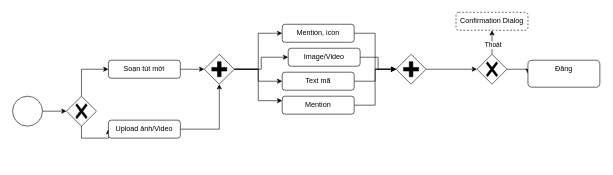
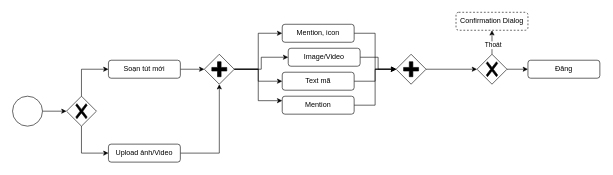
  <mxCell id="0" />
  <mxCell id="1" parent="0" />
  <mxCell id="2" style="edgeStyle=orthogonalEdgeStyle;rounded=0;orthogonalLoop=1;jettySize=auto;html=1;exitX=1;exitY=0.5;exitDx=0;exitDy=0;exitPerimeter=0;entryX=0;entryY=0.5;entryDx=0;entryDy=0;entryPerimeter=0;" edge="1" parent="1" source="3" target="6"><mxGeometry relative="1" as="geometry" /></mxCell>
  <mxCell id="3" value="" style="points=[[0.145,0.145,0],[0.5,0,0],[0.855,0.145,0],[1,0.5,0],[0.855,0.855,0],[0.5,1,0],[0.145,0.855,0],[0,0.5,0]];shape=mxgraph.bpmn.event;html=1;verticalLabelPosition=bottom;labelBackgroundColor=#ffffff;verticalAlign=top;align=center;perimeter=ellipsePerimeter;outlineConnect=0;aspect=fixed;outline=standard;symbol=general;" vertex="1" parent="1"><mxGeometry x="20" y="160" width="50" height="50" as="geometry" /></mxCell>
  <mxCell id="4" value="" style="edgeStyle=orthogonalEdgeStyle;rounded=0;orthogonalLoop=1;jettySize=auto;html=1;exitX=0.5;exitY=0;exitDx=0;exitDy=0;exitPerimeter=0;entryX=0;entryY=0.5;entryDx=0;entryDy=0;" edge="1" parent="1" source="6" target="8"><mxGeometry relative="1" as="geometry" /></mxCell>
  <mxCell id="5" style="edgeStyle=orthogonalEdgeStyle;rounded=0;orthogonalLoop=1;jettySize=auto;html=1;exitX=0.5;exitY=1;exitDx=0;exitDy=0;exitPerimeter=0;entryX=0;entryY=0.5;entryDx=0;entryDy=0;" edge="1" parent="1" source="6" target="10"><mxGeometry relative="1" as="geometry" /></mxCell>
  <mxCell id="6" value="" style="points=[[0.25,0.25,0],[0.5,0,0],[0.75,0.25,0],[1,0.5,0],[0.75,0.75,0],[0.5,1,0],[0.25,0.75,0],[0,0.5,0]];shape=mxgraph.bpmn.gateway2;html=1;verticalLabelPosition=bottom;labelBackgroundColor=#ffffff;verticalAlign=top;align=center;perimeter=rhombusPerimeter;outlineConnect=0;outline=none;symbol=none;gwType=exclusive;" vertex="1" parent="1"><mxGeometry x="110" y="160" width="50" height="50" as="geometry" /></mxCell>
  <mxCell id="7" style="edgeStyle=orthogonalEdgeStyle;rounded=0;orthogonalLoop=1;jettySize=auto;html=1;exitX=1;exitY=0.5;exitDx=0;exitDy=0;entryX=0;entryY=0.5;entryDx=0;entryDy=0;entryPerimeter=0;" edge="1" parent="1" source="8" target="28"><mxGeometry relative="1" as="geometry" /></mxCell>
  <mxCell id="8" value="Soạn tút mới" style="rounded=1;whiteSpace=wrap;html=1;verticalAlign=top;labelBackgroundColor=#ffffff;" vertex="1" parent="1"><mxGeometry x="180" y="100" width="120" height="30" as="geometry" /></mxCell>
  <mxCell id="9" style="edgeStyle=orthogonalEdgeStyle;rounded=0;orthogonalLoop=1;jettySize=auto;html=1;exitX=1;exitY=0.5;exitDx=0;exitDy=0;entryX=0.5;entryY=1;entryDx=0;entryDy=0;entryPerimeter=0;" edge="1" parent="1" source="10" target="28"><mxGeometry relative="1" as="geometry" /></mxCell>
- <mxCell id="10" value="Upload ảnh/Video" style="rounded=1;whiteSpace=wrap;html=1;verticalAlign=top;labelBackgroundColor=#ffffff;" vertex="1" parent="1"><mxGeometry x="180" y="200" width="120" height="30" as="geometry" /></mxCell>
+ <mxCell id="10" value="Upload ảnh/Video" style="rounded=1;whiteSpace=wrap;html=1;verticalAlign=top;labelBackgroundColor=#ffffff;" vertex="1" parent="1"><mxGeometry x="180" y="240" width="120" height="30" as="geometry" /></mxCell>
  <mxCell id="11" style="edgeStyle=orthogonalEdgeStyle;rounded=0;orthogonalLoop=1;jettySize=auto;html=1;exitX=0.5;exitY=0;exitDx=0;exitDy=0;exitPerimeter=0;entryX=0.5;entryY=1;entryDx=0;entryDy=0;" edge="1" parent="1" source="14" target="15"><mxGeometry relative="1" as="geometry" /></mxCell>
  <mxCell id="12" value="Thoát" style="edgeLabel;html=1;align=center;verticalAlign=middle;resizable=0;points=[];" vertex="1" connectable="0" parent="11"><mxGeometry x="-0.221" y="-1" relative="1" as="geometry"><mxPoint as="offset" /></mxGeometry></mxCell>
  <mxCell id="13" style="edgeStyle=orthogonalEdgeStyle;rounded=0;orthogonalLoop=1;jettySize=auto;html=1;exitX=1;exitY=0.5;exitDx=0;exitDy=0;exitPerimeter=0;entryX=0;entryY=0.5;entryDx=0;entryDy=0;" edge="1" parent="1" source="14" target="31"><mxGeometry relative="1" as="geometry" /></mxCell>
  <mxCell id="14" value="" style="points=[[0.25,0.25,0],[0.5,0,0],[0.75,0.25,0],[1,0.5,0],[0.75,0.75,0],[0.5,1,0],[0.25,0.75,0],[0,0.5,0]];shape=mxgraph.bpmn.gateway2;html=1;verticalLabelPosition=bottom;labelBackgroundColor=#ffffff;verticalAlign=top;align=center;perimeter=rhombusPerimeter;outlineConnect=0;outline=none;symbol=none;gwType=exclusive;" vertex="1" parent="1"><mxGeometry x="795" y="90" width="50" height="50" as="geometry" /></mxCell>
  <mxCell id="15" value="Confirmation Dialog" style="rounded=1;whiteSpace=wrap;html=1;verticalAlign=top;labelBackgroundColor=#ffffff;dashed=1;" vertex="1" parent="1"><mxGeometry x="760" y="20" width="120" height="30" as="geometry" /></mxCell>
  <mxCell id="16" style="edgeStyle=orthogonalEdgeStyle;rounded=0;orthogonalLoop=1;jettySize=auto;html=1;exitX=1;exitY=0.5;exitDx=0;exitDy=0;entryX=0;entryY=0.5;entryDx=0;entryDy=0;entryPerimeter=0;" edge="1" parent="1" source="17" target="30"><mxGeometry relative="1" as="geometry" /></mxCell>
  <mxCell id="17" value="Text mã" style="rounded=1;whiteSpace=wrap;html=1;verticalAlign=top;labelBackgroundColor=#ffffff;" vertex="1" parent="1"><mxGeometry x="470" y="120" width="120" height="30" as="geometry" /></mxCell>
  <mxCell id="18" style="edgeStyle=orthogonalEdgeStyle;rounded=0;orthogonalLoop=1;jettySize=auto;html=1;exitX=1;exitY=0.5;exitDx=0;exitDy=0;entryX=0;entryY=0.5;entryDx=0;entryDy=0;entryPerimeter=0;" edge="1" parent="1" source="19" target="30"><mxGeometry relative="1" as="geometry" /></mxCell>
  <mxCell id="19" value="Mention, icon" style="rounded=1;whiteSpace=wrap;html=1;verticalAlign=top;labelBackgroundColor=#ffffff;" vertex="1" parent="1"><mxGeometry x="470" y="40" width="120" height="30" as="geometry" /></mxCell>
  <mxCell id="20" style="edgeStyle=orthogonalEdgeStyle;rounded=0;orthogonalLoop=1;jettySize=auto;html=1;exitX=1;exitY=0.5;exitDx=0;exitDy=0;entryX=0;entryY=0.5;entryDx=0;entryDy=0;entryPerimeter=0;" edge="1" parent="1" source="21" target="30"><mxGeometry relative="1" as="geometry" /></mxCell>
  <mxCell id="21" value="Image/Video" style="rounded=1;whiteSpace=wrap;html=1;verticalAlign=top;labelBackgroundColor=#ffffff;" vertex="1" parent="1"><mxGeometry x="480" y="80" width="120" height="30" as="geometry" /></mxCell>
  <mxCell id="22" style="edgeStyle=orthogonalEdgeStyle;rounded=0;orthogonalLoop=1;jettySize=auto;html=1;exitX=1;exitY=0.5;exitDx=0;exitDy=0;entryX=0;entryY=0.5;entryDx=0;entryDy=0;entryPerimeter=0;" edge="1" parent="1" source="23" target="30"><mxGeometry relative="1" as="geometry" /></mxCell>
  <mxCell id="23" value="Mention" style="rounded=1;whiteSpace=wrap;html=1;verticalAlign=top;labelBackgroundColor=#ffffff;" vertex="1" parent="1"><mxGeometry x="470" y="160" width="120" height="30" as="geometry" /></mxCell>
  <mxCell id="24" style="edgeStyle=orthogonalEdgeStyle;rounded=0;orthogonalLoop=1;jettySize=auto;html=1;exitX=1;exitY=0.5;exitDx=0;exitDy=0;exitPerimeter=0;entryX=0;entryY=0.5;entryDx=0;entryDy=0;" edge="1" parent="1" source="28" target="19"><mxGeometry relative="1" as="geometry" /></mxCell>
  <mxCell id="25" style="edgeStyle=orthogonalEdgeStyle;rounded=0;orthogonalLoop=1;jettySize=auto;html=1;exitX=1;exitY=0.5;exitDx=0;exitDy=0;exitPerimeter=0;entryX=0;entryY=0.5;entryDx=0;entryDy=0;" edge="1" parent="1" source="28" target="21"><mxGeometry relative="1" as="geometry" /></mxCell>
  <mxCell id="26" style="edgeStyle=orthogonalEdgeStyle;rounded=0;orthogonalLoop=1;jettySize=auto;html=1;exitX=1;exitY=0.5;exitDx=0;exitDy=0;exitPerimeter=0;" edge="1" parent="1" source="28" target="17"><mxGeometry relative="1" as="geometry" /></mxCell>
  <mxCell id="27" style="edgeStyle=orthogonalEdgeStyle;rounded=0;orthogonalLoop=1;jettySize=auto;html=1;exitX=1;exitY=0.5;exitDx=0;exitDy=0;exitPerimeter=0;entryX=0;entryY=0.25;entryDx=0;entryDy=0;" edge="1" parent="1" source="28" target="23"><mxGeometry relative="1" as="geometry" /></mxCell>
  <mxCell id="28" value="" style="points=[[0.25,0.25,0],[0.5,0,0],[0.75,0.25,0],[1,0.5,0],[0.75,0.75,0],[0.5,1,0],[0.25,0.75,0],[0,0.5,0]];shape=mxgraph.bpmn.gateway2;html=1;verticalLabelPosition=bottom;labelBackgroundColor=#ffffff;verticalAlign=top;align=center;perimeter=rhombusPerimeter;outlineConnect=0;outline=none;symbol=none;gwType=parallel;" vertex="1" parent="1"><mxGeometry x="340" y="90" width="50" height="50" as="geometry" /></mxCell>
  <mxCell id="29" style="edgeStyle=orthogonalEdgeStyle;rounded=0;orthogonalLoop=1;jettySize=auto;html=1;exitX=1;exitY=0.5;exitDx=0;exitDy=0;exitPerimeter=0;" edge="1" parent="1" source="30" target="14"><mxGeometry relative="1" as="geometry" /></mxCell>
  <mxCell id="30" value="" style="points=[[0.25,0.25,0],[0.5,0,0],[0.75,0.25,0],[1,0.5,0],[0.75,0.75,0],[0.5,1,0],[0.25,0.75,0],[0,0.5,0]];shape=mxgraph.bpmn.gateway2;html=1;verticalLabelPosition=bottom;labelBackgroundColor=#ffffff;verticalAlign=top;align=center;perimeter=rhombusPerimeter;outlineConnect=0;outline=none;symbol=none;gwType=parallel;" vertex="1" parent="1"><mxGeometry x="660" y="90" width="50" height="50" as="geometry" /></mxCell>
- <mxCell id="31" value="Đăng" style="rounded=1;whiteSpace=wrap;html=1;verticalAlign=top;labelBackgroundColor=#ffffff;" vertex="1" parent="1"><mxGeometry x="880" y="100" width="120" height="45" as="geometry" /></mxCell>
+ <mxCell id="31" value="Đăng" style="rounded=1;whiteSpace=wrap;html=1;verticalAlign=top;labelBackgroundColor=#ffffff;" vertex="1" parent="1"><mxGeometry x="880" y="100" width="120" height="30" as="geometry" /></mxCell>
